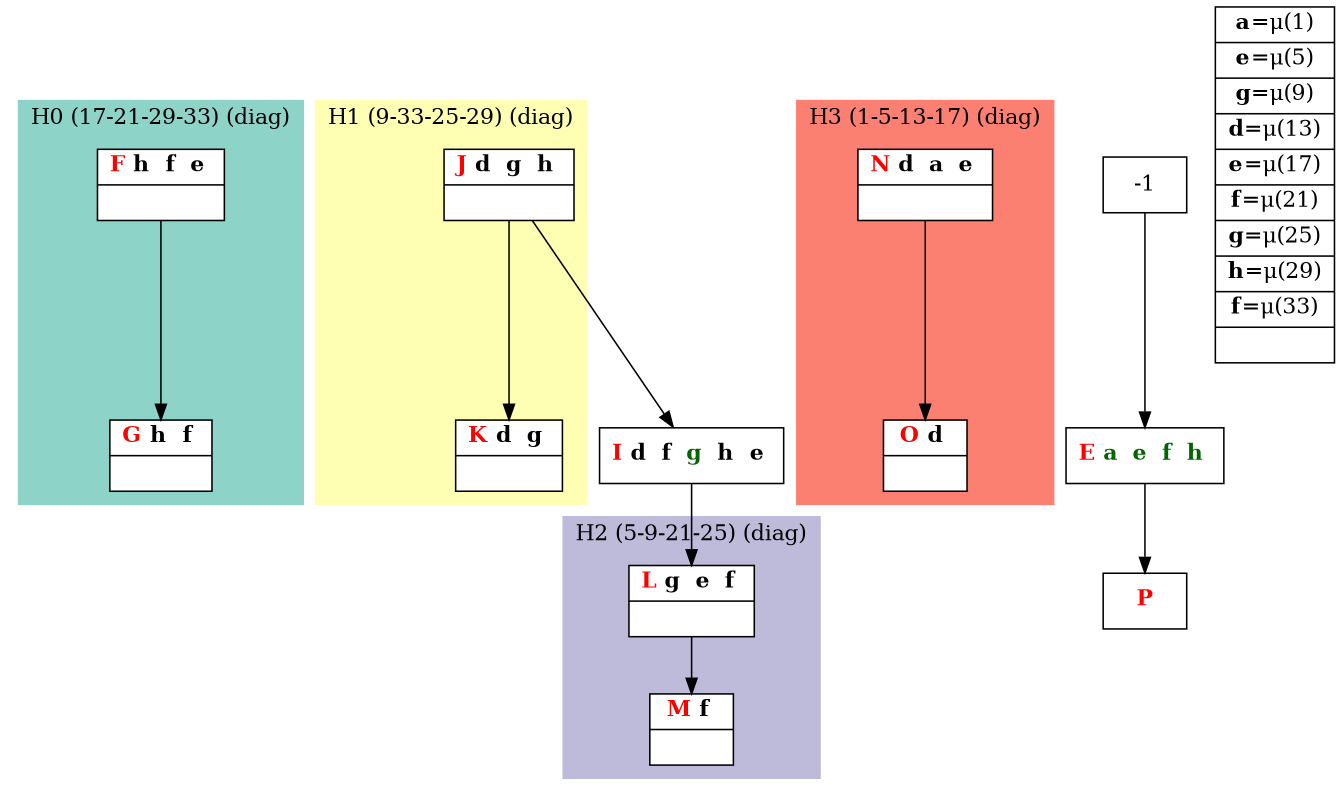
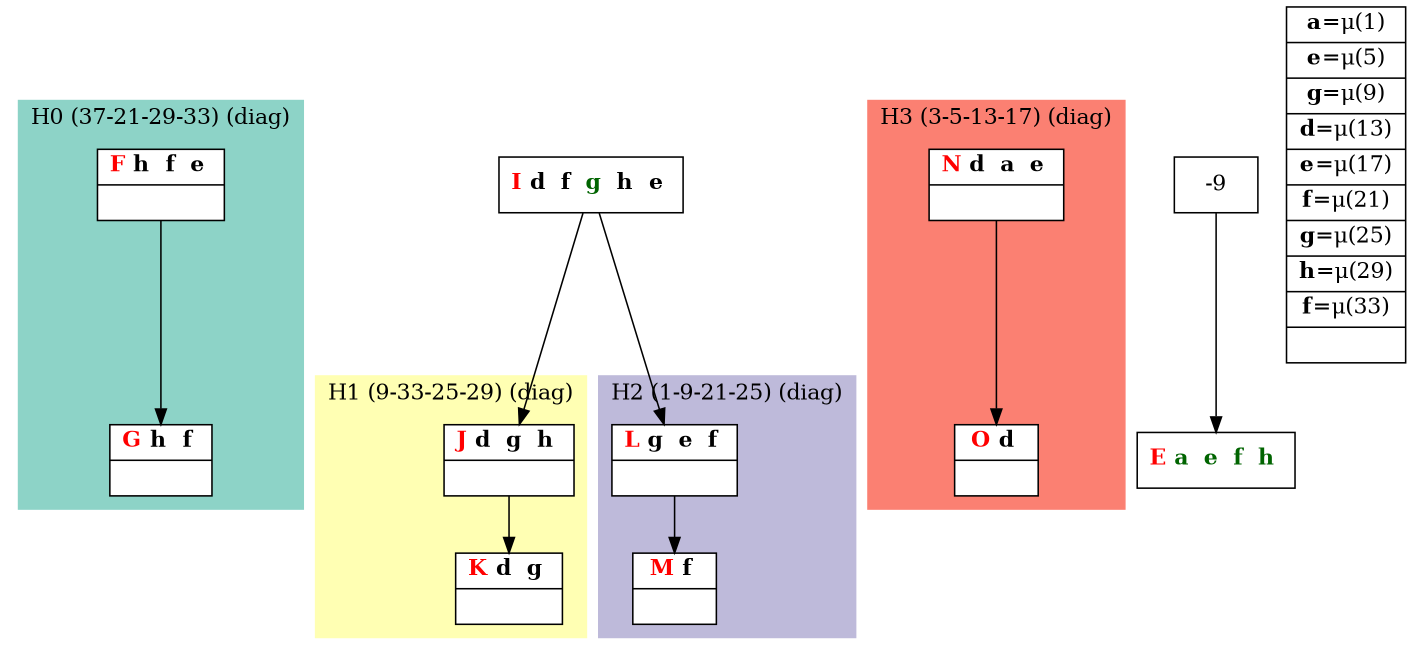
  digraph {
    node [fillcolor=white shape=record style=filled]
    n1 [label=<{  <FONT COLOR="RED"><b>F</b></FONT> <b>h </b> <b>f </b> <b>e </b>| }>]
    n2 [label=<{  <FONT COLOR="RED"><b>G</b></FONT> <b>h </b> <b>f </b>| }>]
    n3 [label=<{  <FONT COLOR="RED"><b>J</b></FONT> <b>d </b> <b>g </b> <b>h </b>| }>]
    n4 [label=<{  <FONT COLOR="RED"><b>K</b></FONT> <b>d </b> <b>g </b>| }>]
    n5 [label=<{  <FONT COLOR="RED"><b>L</b></FONT> <b>g </b> <b>e </b> <b>f </b>| }>]
    n6 [label=<{  <FONT COLOR="RED"><b>M</b></FONT> <b>f </b>| }>]
    n7 [label=<{  <FONT COLOR="RED"><b>N</b></FONT> <b>d </b> <b>a </b> <b>e </b>| }>]
    n8 [label=<{  <FONT COLOR="RED"><b>O</b></FONT> <b>d </b>| }>]
    n9 [label=<{  <FONT COLOR="RED"><b>E</b></FONT> <b><FONT COLOR="DARKGREEN">a </FONT></b> <b><FONT COLOR="DARKGREEN">e </FONT></b> <b><FONT COLOR="DARKGREEN">f </FONT></b> <b><FONT COLOR="DARKGREEN">h </FONT></b>}> fillcolor="" style=""]
-   n10 [label=<{  <FONT COLOR="RED"><b>P</b></FONT>}> fillcolor="" style=""]
-   -1 [shape=box fillcolor="" style=""]
+   -1 [shape=box label=-9 fillcolor="" style=""]
    n12 [label=<{  <FONT COLOR="RED"><b>I</b></FONT> <b>d </b> <b>f </b> <b><FONT COLOR="DARKGREEN">g </FONT></b> <b>h </b> <b>e </b>}> fillcolor="" style=""]
    n13 [label=<{<b>a</b>=&#956;(1) | <b>e</b>=&#956;(5) | <b>g</b>=&#956;(9) | <b>d</b>=&#956;(13) | <b>e</b>=&#956;(17) | <b>f</b>=&#956;(21) | <b>g</b>=&#956;(25) | <b>h</b>=&#956;(29) | <b>f</b>=&#956;(33) | }> fillcolor="" style=""]
    subgraph cluster_1 {
      color="#8DD3C7"
-     label="H0 (17-21-29-33) (diag)"
+     label="H0 (37-21-29-33) (diag)"
      labeljust=l
      style=filled
      n1
      n2
    }
    subgraph cluster_2 {
      color="#FFFFB3"
      label="H1 (9-33-25-29) (diag)"
      labeljust=l
      style=filled
      n3
      n4
    }
    subgraph cluster_3 {
      color="#BEBADA"
-     label="H2 (5-9-21-25) (diag)"
+     label="H2 (1-9-21-25) (diag)"
      labeljust=l
      style=filled
      n5
      n6
    }
    subgraph cluster_4 {
      color="#FB8072"
-     label="H3 (1-5-13-17) (diag)"
+     label="H3 (3-5-13-17) (diag)"
      labeljust=l
      style=filled
      n7
      n8
    }
    n1 -> n2
    n3 -> n4
    n5 -> n6
    n7 -> n8
-   n9 -> n10
    -1 -> n9
-   n3 -> n12
+   n12 -> n3
    n12 -> n5
  }
